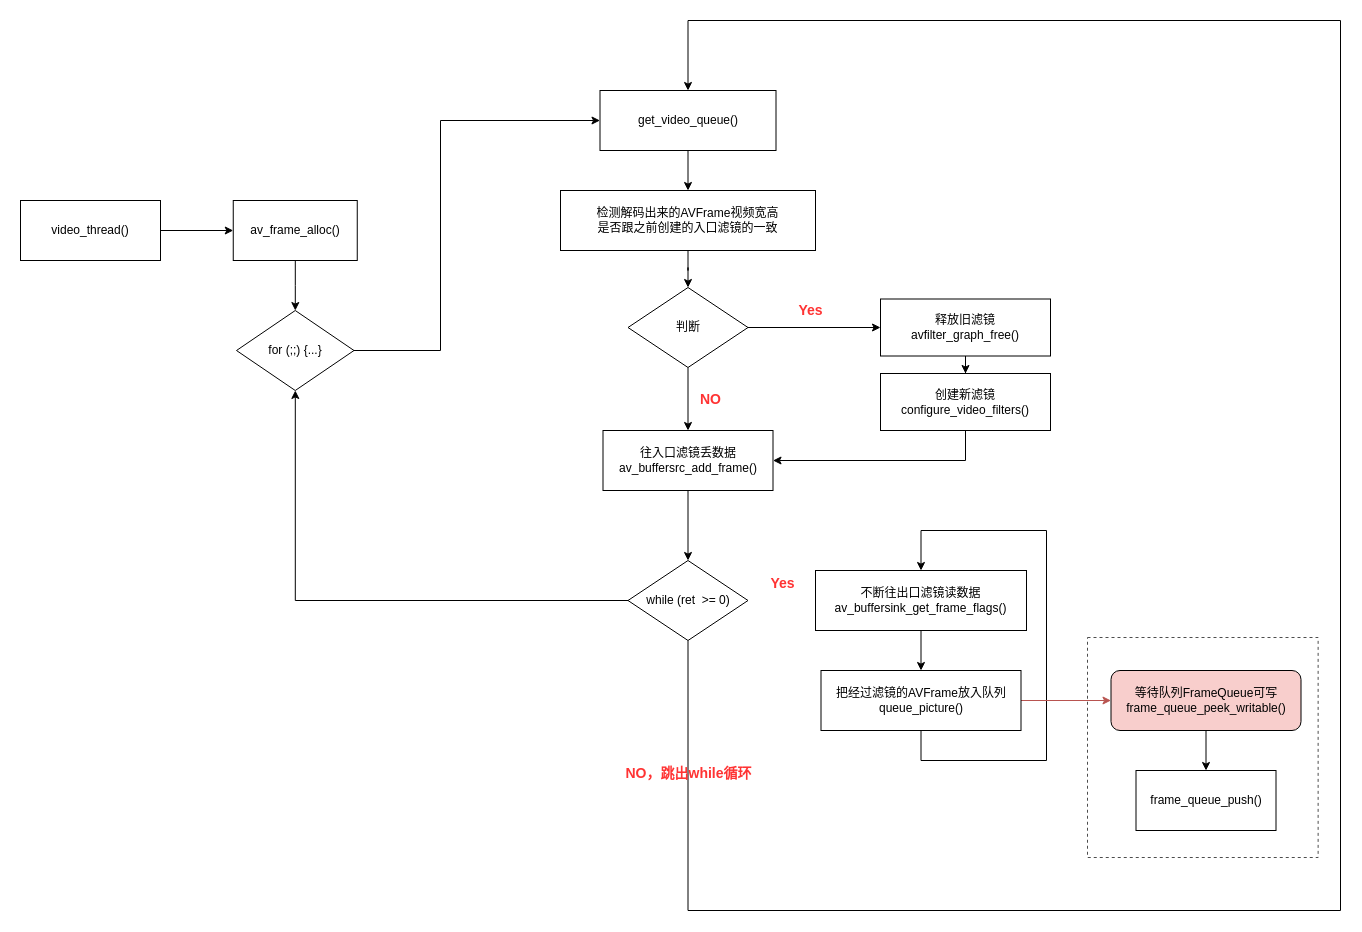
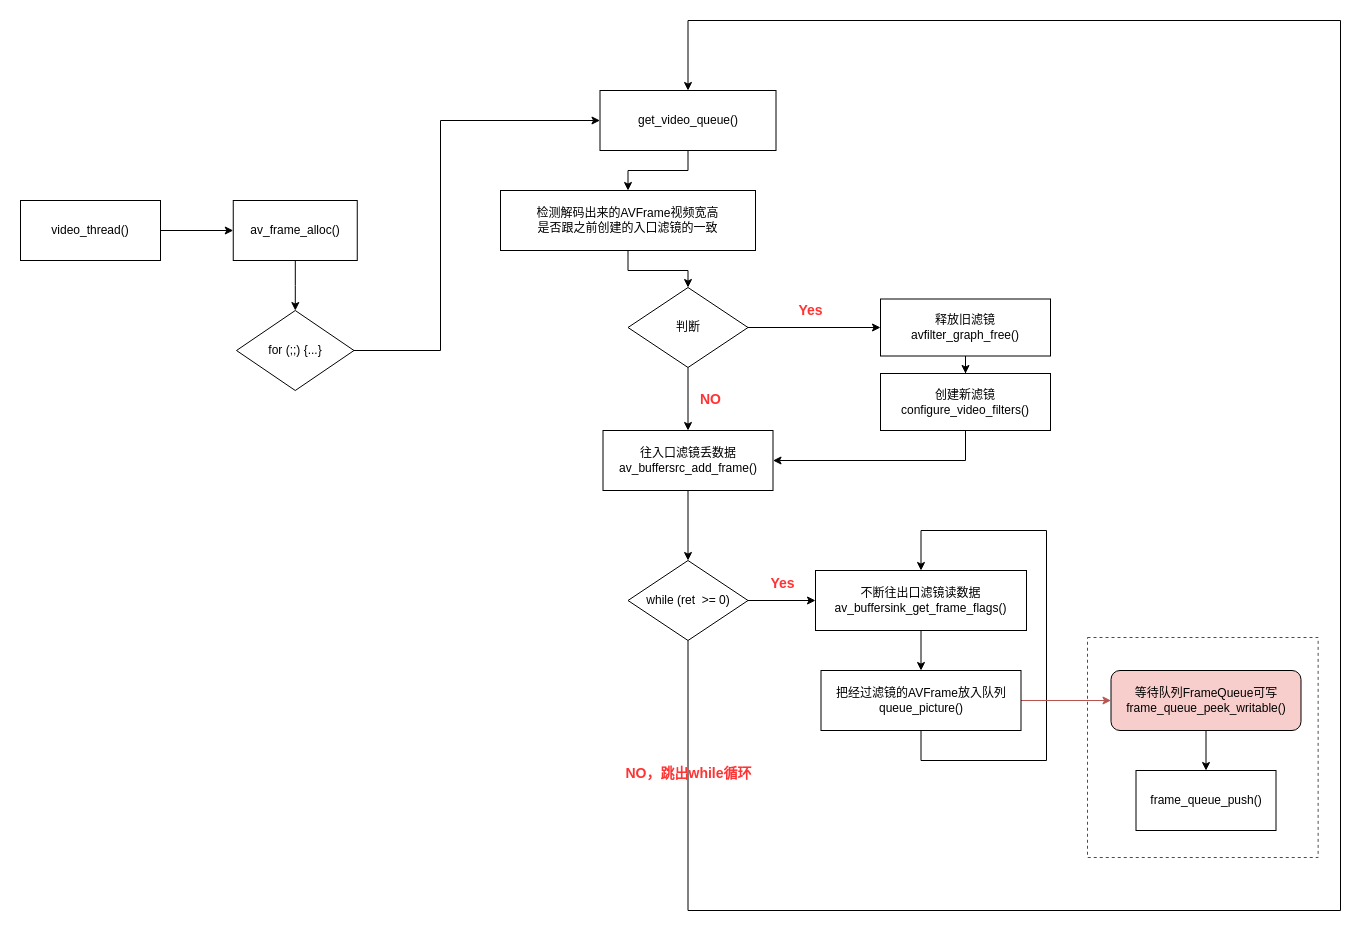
  <mxCell id="0" />
  <mxCell id="1" parent="0" />
  <mxCell id="2" value="" style="verticalLabelPosition=bottom;verticalAlign=top;shape=mxgraph.basic.rect;fillColor2=none;strokeWidth=1;size=20;indent=5;html=1;labelBackgroundColor=none;dashed=1;strokeColor=#4D4D4D;shadow=0;fillColor=none;" parent="1" vertex="1"><mxGeometry x="1087" y="637" width="230.63" height="220" as="geometry" /></mxCell>
  <mxCell id="3" value="" style="edgeStyle=orthogonalEdgeStyle;rounded=0;orthogonalLoop=1;jettySize=auto;html=1;fontSize=12;" parent="1" source="4" target="6" edge="1"><mxGeometry relative="1" as="geometry" /></mxCell>
  <mxCell id="4" value="video_thread()" style="rounded=0;whiteSpace=wrap;html=1;" parent="1" vertex="1"><mxGeometry x="20" y="200" width="140" height="60" as="geometry" /></mxCell>
  <mxCell id="5" value="" style="edgeStyle=orthogonalEdgeStyle;rounded=0;orthogonalLoop=1;jettySize=auto;html=1;fontSize=12;" parent="1" source="6" target="20" edge="1"><mxGeometry relative="1" as="geometry" /></mxCell>
  <mxCell id="6" value="av_frame_alloc()" style="rounded=0;whiteSpace=wrap;html=1;" parent="1" vertex="1"><mxGeometry x="232.75" y="200" width="124" height="60" as="geometry" /></mxCell>
  <mxCell id="7" value="" style="edgeStyle=orthogonalEdgeStyle;rounded=0;orthogonalLoop=1;jettySize=auto;html=1;fontSize=12;" parent="1" source="8" target="10" edge="1"><mxGeometry relative="1" as="geometry" /></mxCell>
- <mxCell id="8" value="检测解码出来的AVFrame视频宽高&lt;br&gt;是否跟之前创建的入口滤镜的一致" style="rounded=0;whiteSpace=wrap;html=1;" parent="1" vertex="1"><mxGeometry x="560" y="190" width="255" height="60" as="geometry" /></mxCell>
+ <mxCell id="8" value="检测解码出来的AVFrame视频宽高&lt;br&gt;是否跟之前创建的入口滤镜的一致" style="rounded=0;whiteSpace=wrap;html=1;" parent="1" vertex="1"><mxGeometry x="500" y="190" width="255" height="60" as="geometry" /></mxCell>
  <mxCell id="9" value="" style="edgeStyle=orthogonalEdgeStyle;rounded=0;orthogonalLoop=1;jettySize=auto;html=1;fontSize=12;" parent="1" source="10" target="14" edge="1"><mxGeometry relative="1" as="geometry" /></mxCell>
  <mxCell id="10" value="判断" style="rhombus;whiteSpace=wrap;html=1;" parent="1" vertex="1"><mxGeometry x="627.5" y="287" width="120" height="80" as="geometry" /></mxCell>
  <mxCell id="11" value="" style="edgeStyle=orthogonalEdgeStyle;rounded=0;orthogonalLoop=1;jettySize=auto;html=1;" parent="1" source="12" target="32" edge="1"><mxGeometry relative="1" as="geometry" /></mxCell>
  <mxCell id="12" value="释放旧滤镜&lt;br&gt;avfilter_graph_free()" style="rounded=0;whiteSpace=wrap;html=1;" parent="1" vertex="1"><mxGeometry x="880" y="298.5" width="170" height="57" as="geometry" /></mxCell>
  <mxCell id="13" style="edgeStyle=orthogonalEdgeStyle;rounded=0;orthogonalLoop=1;jettySize=auto;html=1;fontSize=16;" parent="1" source="14" target="28" edge="1"><mxGeometry relative="1" as="geometry" /></mxCell>
  <mxCell id="14" value="往入口滤镜丢数据&lt;br&gt;av_buffersrc_add_frame()" style="rounded=0;whiteSpace=wrap;html=1;" parent="1" vertex="1"><mxGeometry x="602.5" y="430" width="170" height="60" as="geometry" /></mxCell>
  <mxCell id="15" value="" style="edgeStyle=orthogonalEdgeStyle;rounded=0;orthogonalLoop=1;jettySize=auto;html=1;" parent="1" source="16" target="36" edge="1"><mxGeometry relative="1" as="geometry" /></mxCell>
  <mxCell id="16" value="不断往出口滤镜读数据&lt;br&gt;av_buffersink_get_frame_flags()" style="rounded=0;whiteSpace=wrap;html=1;" parent="1" vertex="1"><mxGeometry x="815" y="570" width="211" height="60" as="geometry" /></mxCell>
  <mxCell id="17" value="frame_queue_push()" style="rounded=0;whiteSpace=wrap;html=1;" parent="1" vertex="1"><mxGeometry x="1135.5" y="770" width="140" height="60" as="geometry" /></mxCell>
  <mxCell id="18" value="" style="edgeStyle=orthogonalEdgeStyle;rounded=0;orthogonalLoop=1;jettySize=auto;html=1;fontSize=12;" parent="1" source="19" target="8" edge="1"><mxGeometry relative="1" as="geometry" /></mxCell>
  <mxCell id="19" value="get_video_queue()" style="rounded=0;whiteSpace=wrap;html=1;" parent="1" vertex="1"><mxGeometry x="599.5" y="90" width="176" height="60" as="geometry" /></mxCell>
  <mxCell id="20" value="for (;;) {...}" style="rhombus;whiteSpace=wrap;html=1;" parent="1" vertex="1"><mxGeometry x="236" y="310" width="117.5" height="80" as="geometry" /></mxCell>
  <mxCell id="21" value="" style="endArrow=classic;html=1;rounded=0;fontSize=12;exitX=1;exitY=0.5;exitDx=0;exitDy=0;entryX=0;entryY=0.5;entryDx=0;entryDy=0;" parent="1" source="20" target="19" edge="1"><mxGeometry width="50" height="50" relative="1" as="geometry"><mxPoint x="440" y="490" as="sourcePoint" /><mxPoint x="490" y="440" as="targetPoint" /><Array as="points"><mxPoint x="440" y="350" /><mxPoint x="440" y="120" /></Array></mxGeometry></mxCell>
  <mxCell id="22" value="&lt;font style=&quot;font-size: 14px;&quot;&gt;Yes&lt;/font&gt;" style="text;strokeColor=none;fillColor=none;html=1;fontSize=24;fontStyle=1;verticalAlign=middle;align=center;fontColor=#FF3333;" parent="1" vertex="1"><mxGeometry x="760" y="287" width="100" height="40" as="geometry" /></mxCell>
  <mxCell id="23" value="&lt;font style=&quot;font-size: 14px;&quot;&gt;NO&lt;/font&gt;" style="text;strokeColor=none;fillColor=none;html=1;fontSize=24;fontStyle=1;verticalAlign=middle;align=center;fontColor=#FF3333;" parent="1" vertex="1"><mxGeometry x="660" y="376" width="100" height="40" as="geometry" /></mxCell>
  <mxCell id="24" value="" style="edgeStyle=orthogonalEdgeStyle;rounded=0;orthogonalLoop=1;jettySize=auto;html=1;" parent="1" source="25" target="17" edge="1"><mxGeometry relative="1" as="geometry" /></mxCell>
  <mxCell id="25" value="等待队列FrameQueue可写&lt;br&gt;frame_queue_peek_writable()" style="rounded=1;whiteSpace=wrap;html=1;fillColor=#f8cecc;" parent="1" vertex="1"><mxGeometry x="1110.5" y="670" width="190" height="60" as="geometry" /></mxCell>
- <mxCell id="26" style="edgeStyle=orthogonalEdgeStyle;rounded=0;orthogonalLoop=1;jettySize=auto;html=1;fontSize=16;" parent="1" source="28" target="20" edge="1"><mxGeometry relative="1" as="geometry" /></mxCell>
+ <mxCell id="26" style="edgeStyle=orthogonalEdgeStyle;rounded=0;orthogonalLoop=1;jettySize=auto;html=1;entryX=0;entryY=0.5;entryDx=0;entryDy=0;fontSize=16;" parent="1" source="28" target="16" edge="1"><mxGeometry relative="1" as="geometry" /></mxCell>
  <mxCell id="27" style="edgeStyle=orthogonalEdgeStyle;rounded=0;orthogonalLoop=1;jettySize=auto;html=1;fontSize=16;entryX=0.5;entryY=0;entryDx=0;entryDy=0;" parent="1" source="28" target="19" edge="1"><mxGeometry relative="1" as="geometry"><mxPoint x="688" y="30" as="targetPoint" /><Array as="points"><mxPoint x="688" y="910" /><mxPoint x="1340" y="910" /><mxPoint x="1340" y="20" /><mxPoint x="688" y="20" /></Array></mxGeometry></mxCell>
  <mxCell id="28" value="while (ret&amp;nbsp; &amp;gt;= 0)" style="rhombus;whiteSpace=wrap;html=1;" parent="1" vertex="1"><mxGeometry x="627.5" y="560" width="120" height="80" as="geometry" /></mxCell>
  <mxCell id="29" value="&lt;font style=&quot;font-size: 14px;&quot;&gt;Yes&lt;/font&gt;" style="text;strokeColor=none;fillColor=none;html=1;fontSize=24;fontStyle=1;verticalAlign=middle;align=center;fontColor=#FF3333;" parent="1" vertex="1"><mxGeometry x="757" y="560" width="50" height="40" as="geometry" /></mxCell>
  <mxCell id="30" value="&lt;font style=&quot;font-size: 14px;&quot;&gt;NO，跳出while循环&lt;/font&gt;" style="text;strokeColor=none;fillColor=none;html=1;fontSize=24;fontStyle=1;verticalAlign=middle;align=center;fontColor=#FF3333;" parent="1" vertex="1"><mxGeometry x="637.5" y="750" width="100" height="40" as="geometry" /></mxCell>
  <mxCell id="31" style="edgeStyle=orthogonalEdgeStyle;rounded=0;orthogonalLoop=1;jettySize=auto;html=1;entryX=1;entryY=0.5;entryDx=0;entryDy=0;exitX=0.5;exitY=1;exitDx=0;exitDy=0;" parent="1" source="32" target="14" edge="1"><mxGeometry relative="1" as="geometry" /></mxCell>
  <mxCell id="32" value="创建新滤镜&lt;br&gt;configure_video_filters()" style="rounded=0;whiteSpace=wrap;html=1;" parent="1" vertex="1"><mxGeometry x="880" y="373" width="170" height="57" as="geometry" /></mxCell>
  <mxCell id="33" value="" style="endArrow=classic;html=1;rounded=0;exitX=1;exitY=0.5;exitDx=0;exitDy=0;entryX=0;entryY=0.5;entryDx=0;entryDy=0;" parent="1" source="10" target="12" edge="1"><mxGeometry width="50" height="50" relative="1" as="geometry"><mxPoint x="630" y="390" as="sourcePoint" /><mxPoint x="680" y="340" as="targetPoint" /></mxGeometry></mxCell>
  <mxCell id="34" style="edgeStyle=orthogonalEdgeStyle;rounded=0;orthogonalLoop=1;jettySize=auto;html=1;entryX=0.5;entryY=0;entryDx=0;entryDy=0;" parent="1" source="36" target="16" edge="1"><mxGeometry relative="1" as="geometry"><Array as="points"><mxPoint x="921" y="760" /><mxPoint x="1046" y="760" /><mxPoint x="1046" y="530" /><mxPoint x="921" y="530" /></Array></mxGeometry></mxCell>
  <mxCell id="35" style="edgeStyle=orthogonalEdgeStyle;rounded=0;orthogonalLoop=1;jettySize=auto;html=1;entryX=0;entryY=0.5;entryDx=0;entryDy=0;fillColor=#f8cecc;strokeColor=#b85450;" parent="1" source="36" target="25" edge="1"><mxGeometry relative="1" as="geometry" /></mxCell>
  <mxCell id="36" value="把经过滤镜的AVFrame放入队列&lt;br&gt;queue_picture()" style="rounded=0;whiteSpace=wrap;html=1;" parent="1" vertex="1"><mxGeometry x="820.5" y="670" width="200" height="60" as="geometry" /></mxCell>
  <mxCell id="37" style="edgeStyle=orthogonalEdgeStyle;rounded=0;orthogonalLoop=1;jettySize=auto;html=1;exitX=0.5;exitY=1;exitDx=0;exitDy=0;" parent="1" source="17" target="17" edge="1"><mxGeometry relative="1" as="geometry" /></mxCell>
